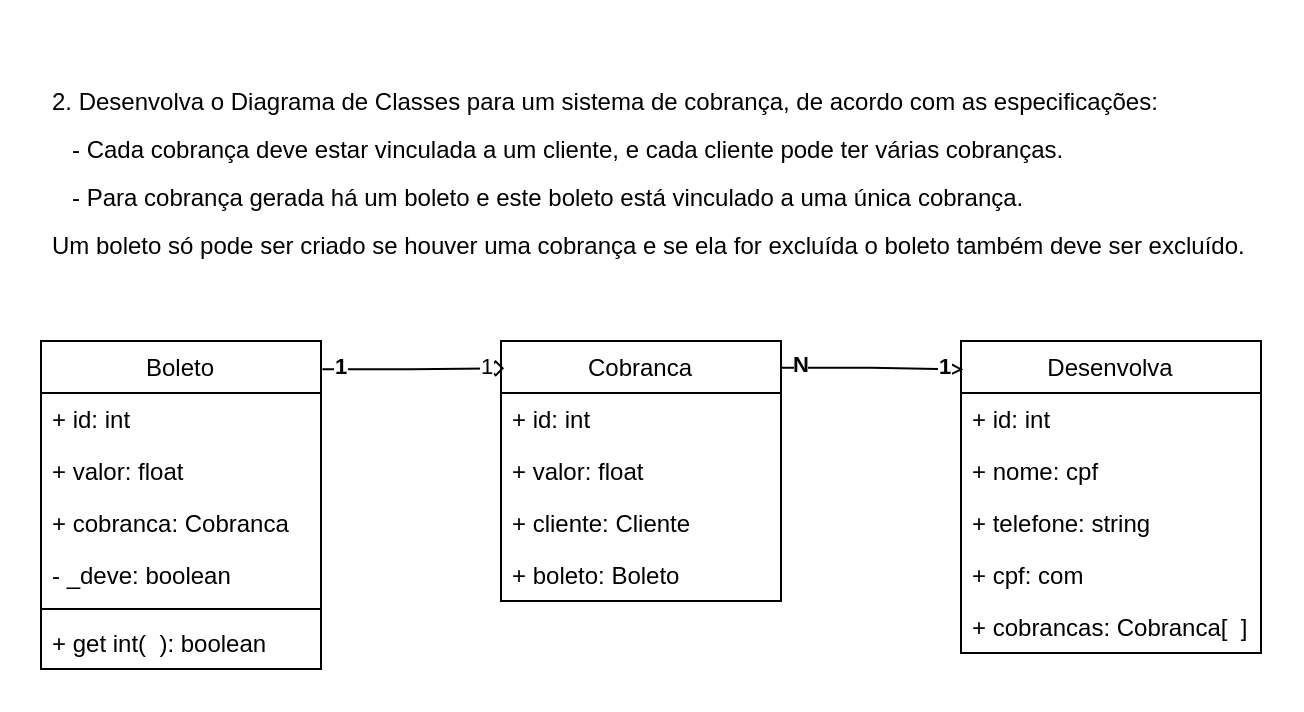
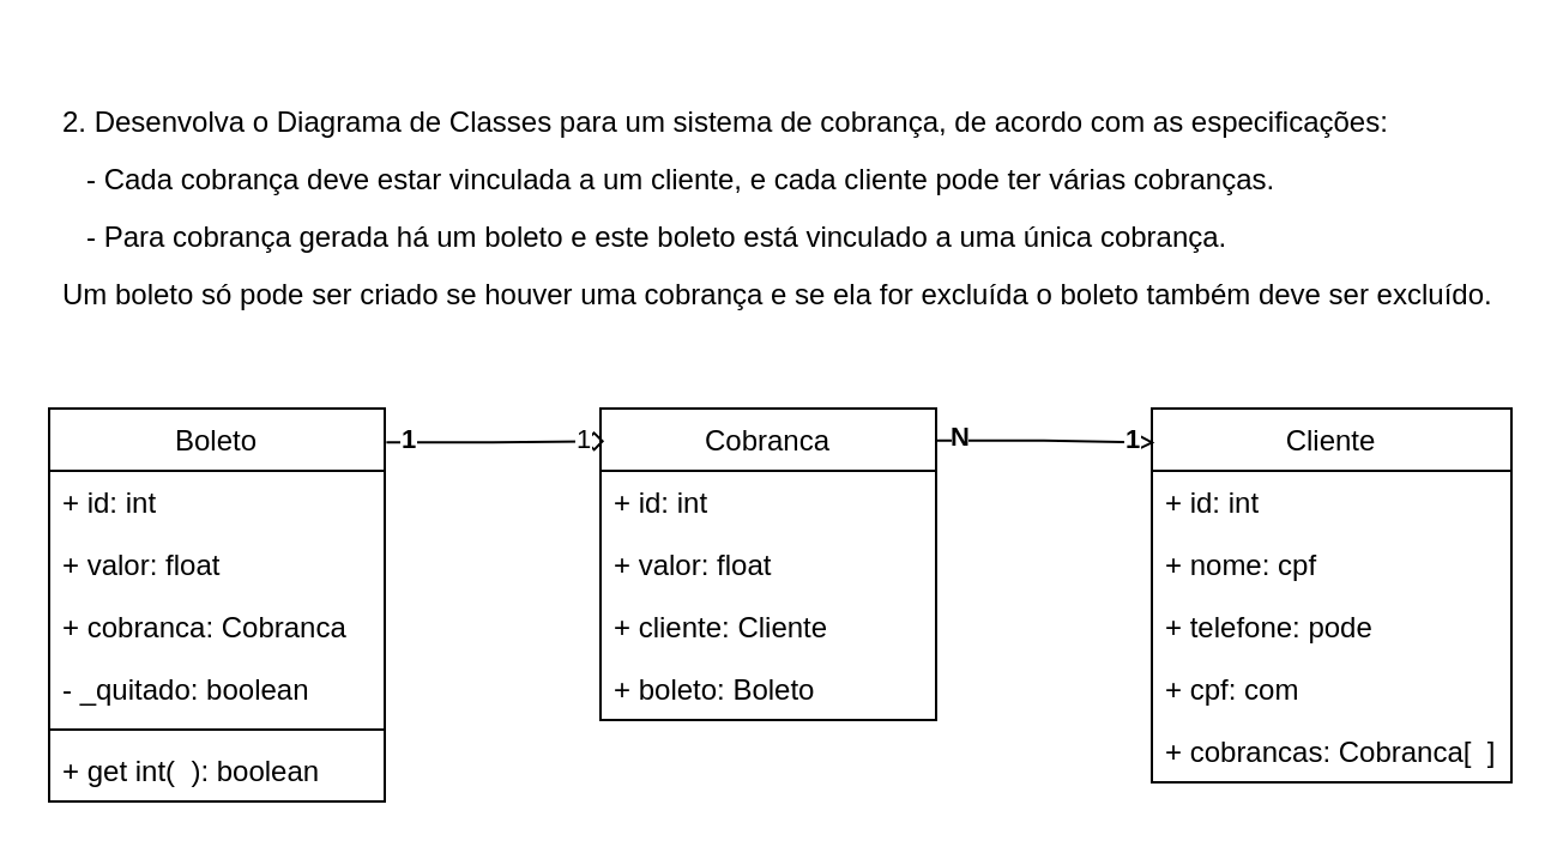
  <mxCell id="0" />
  <mxCell id="1" parent="0" />
  <mxCell id="2" style="edgeStyle=orthogonalEdgeStyle;rounded=0;orthogonalLoop=1;jettySize=auto;html=1;entryX=0.008;entryY=0.091;entryDx=0;entryDy=0;entryPerimeter=0;exitX=1;exitY=0.103;exitDx=0;exitDy=0;exitPerimeter=0;endArrow=classic;endFill=0;" edge="1" parent="1" source="5" target="20"><mxGeometry relative="1" as="geometry" /></mxCell>
  <mxCell id="3" value="&lt;b&gt;N&lt;/b&gt;" style="edgeLabel;html=1;align=center;verticalAlign=middle;resizable=0;points=[];" vertex="1" connectable="0" parent="2"><mxGeometry x="-0.817" y="-1" relative="1" as="geometry"><mxPoint x="2" y="-3" as="offset" /></mxGeometry></mxCell>
  <mxCell id="4" value="&lt;b&gt;1&lt;/b&gt;" style="edgeLabel;html=1;align=center;verticalAlign=middle;resizable=0;points=[];" vertex="1" connectable="0" parent="2"><mxGeometry x="0.754" relative="1" as="geometry"><mxPoint x="1" y="-2" as="offset" /></mxGeometry></mxCell>
  <mxCell id="5" value="Cobranca" style="swimlane;fontStyle=0;childLayout=stackLayout;horizontal=1;startSize=26;fillColor=none;horizontalStack=0;resizeParent=1;resizeParentMax=0;resizeLast=0;collapsible=1;marginBottom=0;" vertex="1" parent="1"><mxGeometry x="250" y="170" width="140" height="130" as="geometry" /></mxCell>
  <mxCell id="6" value="+ id: int" style="text;strokeColor=none;fillColor=none;align=left;verticalAlign=top;spacingLeft=4;spacingRight=4;overflow=hidden;rotatable=0;points=[[0,0.5],[1,0.5]];portConstraint=eastwest;" vertex="1" parent="5"><mxGeometry y="26" width="140" height="26" as="geometry" /></mxCell>
  <mxCell id="7" value="+ valor: float" style="text;strokeColor=none;fillColor=none;align=left;verticalAlign=top;spacingLeft=4;spacingRight=4;overflow=hidden;rotatable=0;points=[[0,0.5],[1,0.5]];portConstraint=eastwest;" vertex="1" parent="5"><mxGeometry y="52" width="140" height="26" as="geometry" /></mxCell>
  <mxCell id="8" value="+ cliente: Cliente" style="text;strokeColor=none;fillColor=none;align=left;verticalAlign=top;spacingLeft=4;spacingRight=4;overflow=hidden;rotatable=0;points=[[0,0.5],[1,0.5]];portConstraint=eastwest;" vertex="1" parent="5"><mxGeometry y="78" width="140" height="26" as="geometry" /></mxCell>
  <mxCell id="9" value="+ boleto: Boleto" style="text;strokeColor=none;fillColor=none;align=left;verticalAlign=top;spacingLeft=4;spacingRight=4;overflow=hidden;rotatable=0;points=[[0,0.5],[1,0.5]];portConstraint=eastwest;" vertex="1" parent="5"><mxGeometry y="104" width="140" height="26" as="geometry" /></mxCell>
  <mxCell id="10" style="edgeStyle=orthogonalEdgeStyle;rounded=0;orthogonalLoop=1;jettySize=auto;html=1;entryX=0.011;entryY=0.105;entryDx=0;entryDy=0;entryPerimeter=0;endArrow=diamond;endFill=0;exitX=1.005;exitY=0.086;exitDx=0;exitDy=0;exitPerimeter=0;" edge="1" parent="1" source="13" target="5"><mxGeometry relative="1" as="geometry" /></mxCell>
  <mxCell id="11" value="&lt;b&gt;1&lt;/b&gt;" style="edgeLabel;html=1;align=center;verticalAlign=middle;resizable=0;points=[];" vertex="1" connectable="0" parent="10"><mxGeometry x="-0.796" y="1" relative="1" as="geometry"><mxPoint y="-1" as="offset" /></mxGeometry></mxCell>
  <mxCell id="12" value="1" style="edgeLabel;html=1;align=center;verticalAlign=middle;resizable=0;points=[];" vertex="1" connectable="0" parent="10"><mxGeometry x="0.793" relative="1" as="geometry"><mxPoint y="-1" as="offset" /></mxGeometry></mxCell>
  <mxCell id="13" value="Boleto" style="swimlane;fontStyle=0;childLayout=stackLayout;horizontal=1;startSize=26;fillColor=none;horizontalStack=0;resizeParent=1;resizeParentMax=0;resizeLast=0;collapsible=1;marginBottom=0;" vertex="1" parent="1"><mxGeometry x="20" y="170" width="140" height="164" as="geometry" /></mxCell>
  <mxCell id="14" value="+ id: int" style="text;strokeColor=none;fillColor=none;align=left;verticalAlign=top;spacingLeft=4;spacingRight=4;overflow=hidden;rotatable=0;points=[[0,0.5],[1,0.5]];portConstraint=eastwest;" vertex="1" parent="13"><mxGeometry y="26" width="140" height="26" as="geometry" /></mxCell>
  <mxCell id="15" value="+ valor: float" style="text;strokeColor=none;fillColor=none;align=left;verticalAlign=top;spacingLeft=4;spacingRight=4;overflow=hidden;rotatable=0;points=[[0,0.5],[1,0.5]];portConstraint=eastwest;" vertex="1" parent="13"><mxGeometry y="52" width="140" height="26" as="geometry" /></mxCell>
  <mxCell id="16" value="+ cobranca: Cobranca" style="text;strokeColor=none;fillColor=none;align=left;verticalAlign=top;spacingLeft=4;spacingRight=4;overflow=hidden;rotatable=0;points=[[0,0.5],[1,0.5]];portConstraint=eastwest;" vertex="1" parent="13"><mxGeometry y="78" width="140" height="26" as="geometry" /></mxCell>
- <mxCell id="17" value="- _deve: boolean" style="text;strokeColor=none;fillColor=none;align=left;verticalAlign=top;spacingLeft=4;spacingRight=4;overflow=hidden;rotatable=0;points=[[0,0.5],[1,0.5]];portConstraint=eastwest;" vertex="1" parent="13"><mxGeometry y="104" width="140" height="26" as="geometry" /></mxCell>
+ <mxCell id="17" value="- _quitado: boolean" style="text;strokeColor=none;fillColor=none;align=left;verticalAlign=top;spacingLeft=4;spacingRight=4;overflow=hidden;rotatable=0;points=[[0,0.5],[1,0.5]];portConstraint=eastwest;" vertex="1" parent="13"><mxGeometry y="104" width="140" height="26" as="geometry" /></mxCell>
  <mxCell id="18" value="" style="line;strokeWidth=1;fillColor=none;align=left;verticalAlign=middle;spacingTop=-1;spacingLeft=3;spacingRight=3;rotatable=0;labelPosition=right;points=[];portConstraint=eastwest;" vertex="1" parent="13"><mxGeometry y="130" width="140" height="8" as="geometry" /></mxCell>
  <mxCell id="19" value="+ get int(  ): boolean" style="text;strokeColor=none;fillColor=none;align=left;verticalAlign=top;spacingLeft=4;spacingRight=4;overflow=hidden;rotatable=0;points=[[0,0.5],[1,0.5]];portConstraint=eastwest;" vertex="1" parent="13"><mxGeometry y="138" width="140" height="26" as="geometry" /></mxCell>
- <mxCell id="20" value="Desenvolva" style="swimlane;fontStyle=0;childLayout=stackLayout;horizontal=1;startSize=26;fillColor=none;horizontalStack=0;resizeParent=1;resizeParentMax=0;resizeLast=0;collapsible=1;marginBottom=0;" vertex="1" parent="1"><mxGeometry x="480" y="170" width="150" height="156" as="geometry"><mxRectangle x="100" y="559" width="60" height="26" as="alternateBounds" /></mxGeometry></mxCell>
+ <mxCell id="20" value="Cliente" style="swimlane;fontStyle=0;childLayout=stackLayout;horizontal=1;startSize=26;fillColor=none;horizontalStack=0;resizeParent=1;resizeParentMax=0;resizeLast=0;collapsible=1;marginBottom=0;" vertex="1" parent="1"><mxGeometry x="480" y="170" width="150" height="156" as="geometry"><mxRectangle x="100" y="559" width="60" height="26" as="alternateBounds" /></mxGeometry></mxCell>
  <mxCell id="21" value="+ id: int" style="text;strokeColor=none;fillColor=none;align=left;verticalAlign=top;spacingLeft=4;spacingRight=4;overflow=hidden;rotatable=0;points=[[0,0.5],[1,0.5]];portConstraint=eastwest;" vertex="1" parent="20"><mxGeometry y="26" width="150" height="26" as="geometry" /></mxCell>
  <mxCell id="22" value="+ nome: cpf" style="text;strokeColor=none;fillColor=none;align=left;verticalAlign=top;spacingLeft=4;spacingRight=4;overflow=hidden;rotatable=0;points=[[0,0.5],[1,0.5]];portConstraint=eastwest;" vertex="1" parent="20"><mxGeometry y="52" width="150" height="26" as="geometry" /></mxCell>
- <mxCell id="23" value="+ telefone: string" style="text;strokeColor=none;fillColor=none;align=left;verticalAlign=top;spacingLeft=4;spacingRight=4;overflow=hidden;rotatable=0;points=[[0,0.5],[1,0.5]];portConstraint=eastwest;" vertex="1" parent="20"><mxGeometry y="78" width="150" height="26" as="geometry" /></mxCell>
+ <mxCell id="23" value="+ telefone: pode" style="text;strokeColor=none;fillColor=none;align=left;verticalAlign=top;spacingLeft=4;spacingRight=4;overflow=hidden;rotatable=0;points=[[0,0.5],[1,0.5]];portConstraint=eastwest;" vertex="1" parent="20"><mxGeometry y="78" width="150" height="26" as="geometry" /></mxCell>
  <mxCell id="24" value="+ cpf: com" style="text;strokeColor=none;fillColor=none;align=left;verticalAlign=top;spacingLeft=4;spacingRight=4;overflow=hidden;rotatable=0;points=[[0,0.5],[1,0.5]];portConstraint=eastwest;" vertex="1" parent="20"><mxGeometry y="104" width="150" height="26" as="geometry" /></mxCell>
  <mxCell id="25" value="+ cobrancas: Cobranca[  ]" style="text;strokeColor=none;fillColor=none;align=left;verticalAlign=top;spacingLeft=4;spacingRight=4;overflow=hidden;rotatable=0;points=[[0,0.5],[1,0.5]];portConstraint=eastwest;" vertex="1" parent="20"><mxGeometry y="130" width="150" height="26" as="geometry" /></mxCell>
  <mxCell id="26" value="&lt;pre&gt;&lt;div style=&quot;line-height: 24px&quot;&gt;&lt;div&gt;&lt;font face=&quot;Helvetica&quot;&gt;2.&amp;nbsp;Desenvolva&amp;nbsp;o&amp;nbsp;Diagrama&amp;nbsp;de&amp;nbsp;Classes&amp;nbsp;para&amp;nbsp;um&amp;nbsp;sistema&amp;nbsp;de&amp;nbsp;cobrança,&amp;nbsp;de&amp;nbsp;acordo&amp;nbsp;com&amp;nbsp;as&amp;nbsp;especificações:&lt;/font&gt;&lt;/div&gt;&lt;div&gt;&lt;font face=&quot;Helvetica&quot;&gt;&amp;nbsp;&amp;nbsp;&amp;nbsp;-&amp;nbsp;Cada&amp;nbsp;cobrança&amp;nbsp;deve&amp;nbsp;estar&amp;nbsp;vinculada&amp;nbsp;a&amp;nbsp;um&amp;nbsp;cliente,&amp;nbsp;e&amp;nbsp;cada&amp;nbsp;cliente&amp;nbsp;pode&amp;nbsp;ter&amp;nbsp;várias&amp;nbsp;cobranças.&lt;/font&gt;&lt;/div&gt;&lt;div&gt;&lt;font face=&quot;Helvetica&quot;&gt;&amp;nbsp;&amp;nbsp;&amp;nbsp;-&amp;nbsp;Para&amp;nbsp;cobrança&amp;nbsp;gerada&amp;nbsp;há&amp;nbsp;um&amp;nbsp;boleto&amp;nbsp;e&amp;nbsp;este&amp;nbsp;boleto&amp;nbsp;está&amp;nbsp;vinculado&amp;nbsp;a&amp;nbsp;uma&amp;nbsp;única&amp;nbsp;cobrança.&amp;nbsp;&lt;/font&gt;&lt;/div&gt;&lt;div&gt;&lt;font face=&quot;Helvetica&quot;&gt;Um&amp;nbsp;boleto&amp;nbsp;só&amp;nbsp;pode&amp;nbsp;ser&amp;nbsp;criado&amp;nbsp;se&amp;nbsp;houver&amp;nbsp;uma&amp;nbsp;cobrança&amp;nbsp;e&amp;nbsp;se&amp;nbsp;ela&amp;nbsp;for&amp;nbsp;excluída&amp;nbsp;o&amp;nbsp;boleto&amp;nbsp;também&amp;nbsp;deve&amp;nbsp;ser&amp;nbsp;excluído.&lt;/font&gt;&lt;/div&gt;&lt;br&gt;&lt;/div&gt;&lt;/pre&gt;" style="text;whiteSpace=wrap;html=1;" vertex="1" parent="1"><mxGeometry x="24" y="20" width="601" height="120" as="geometry" /></mxCell>
